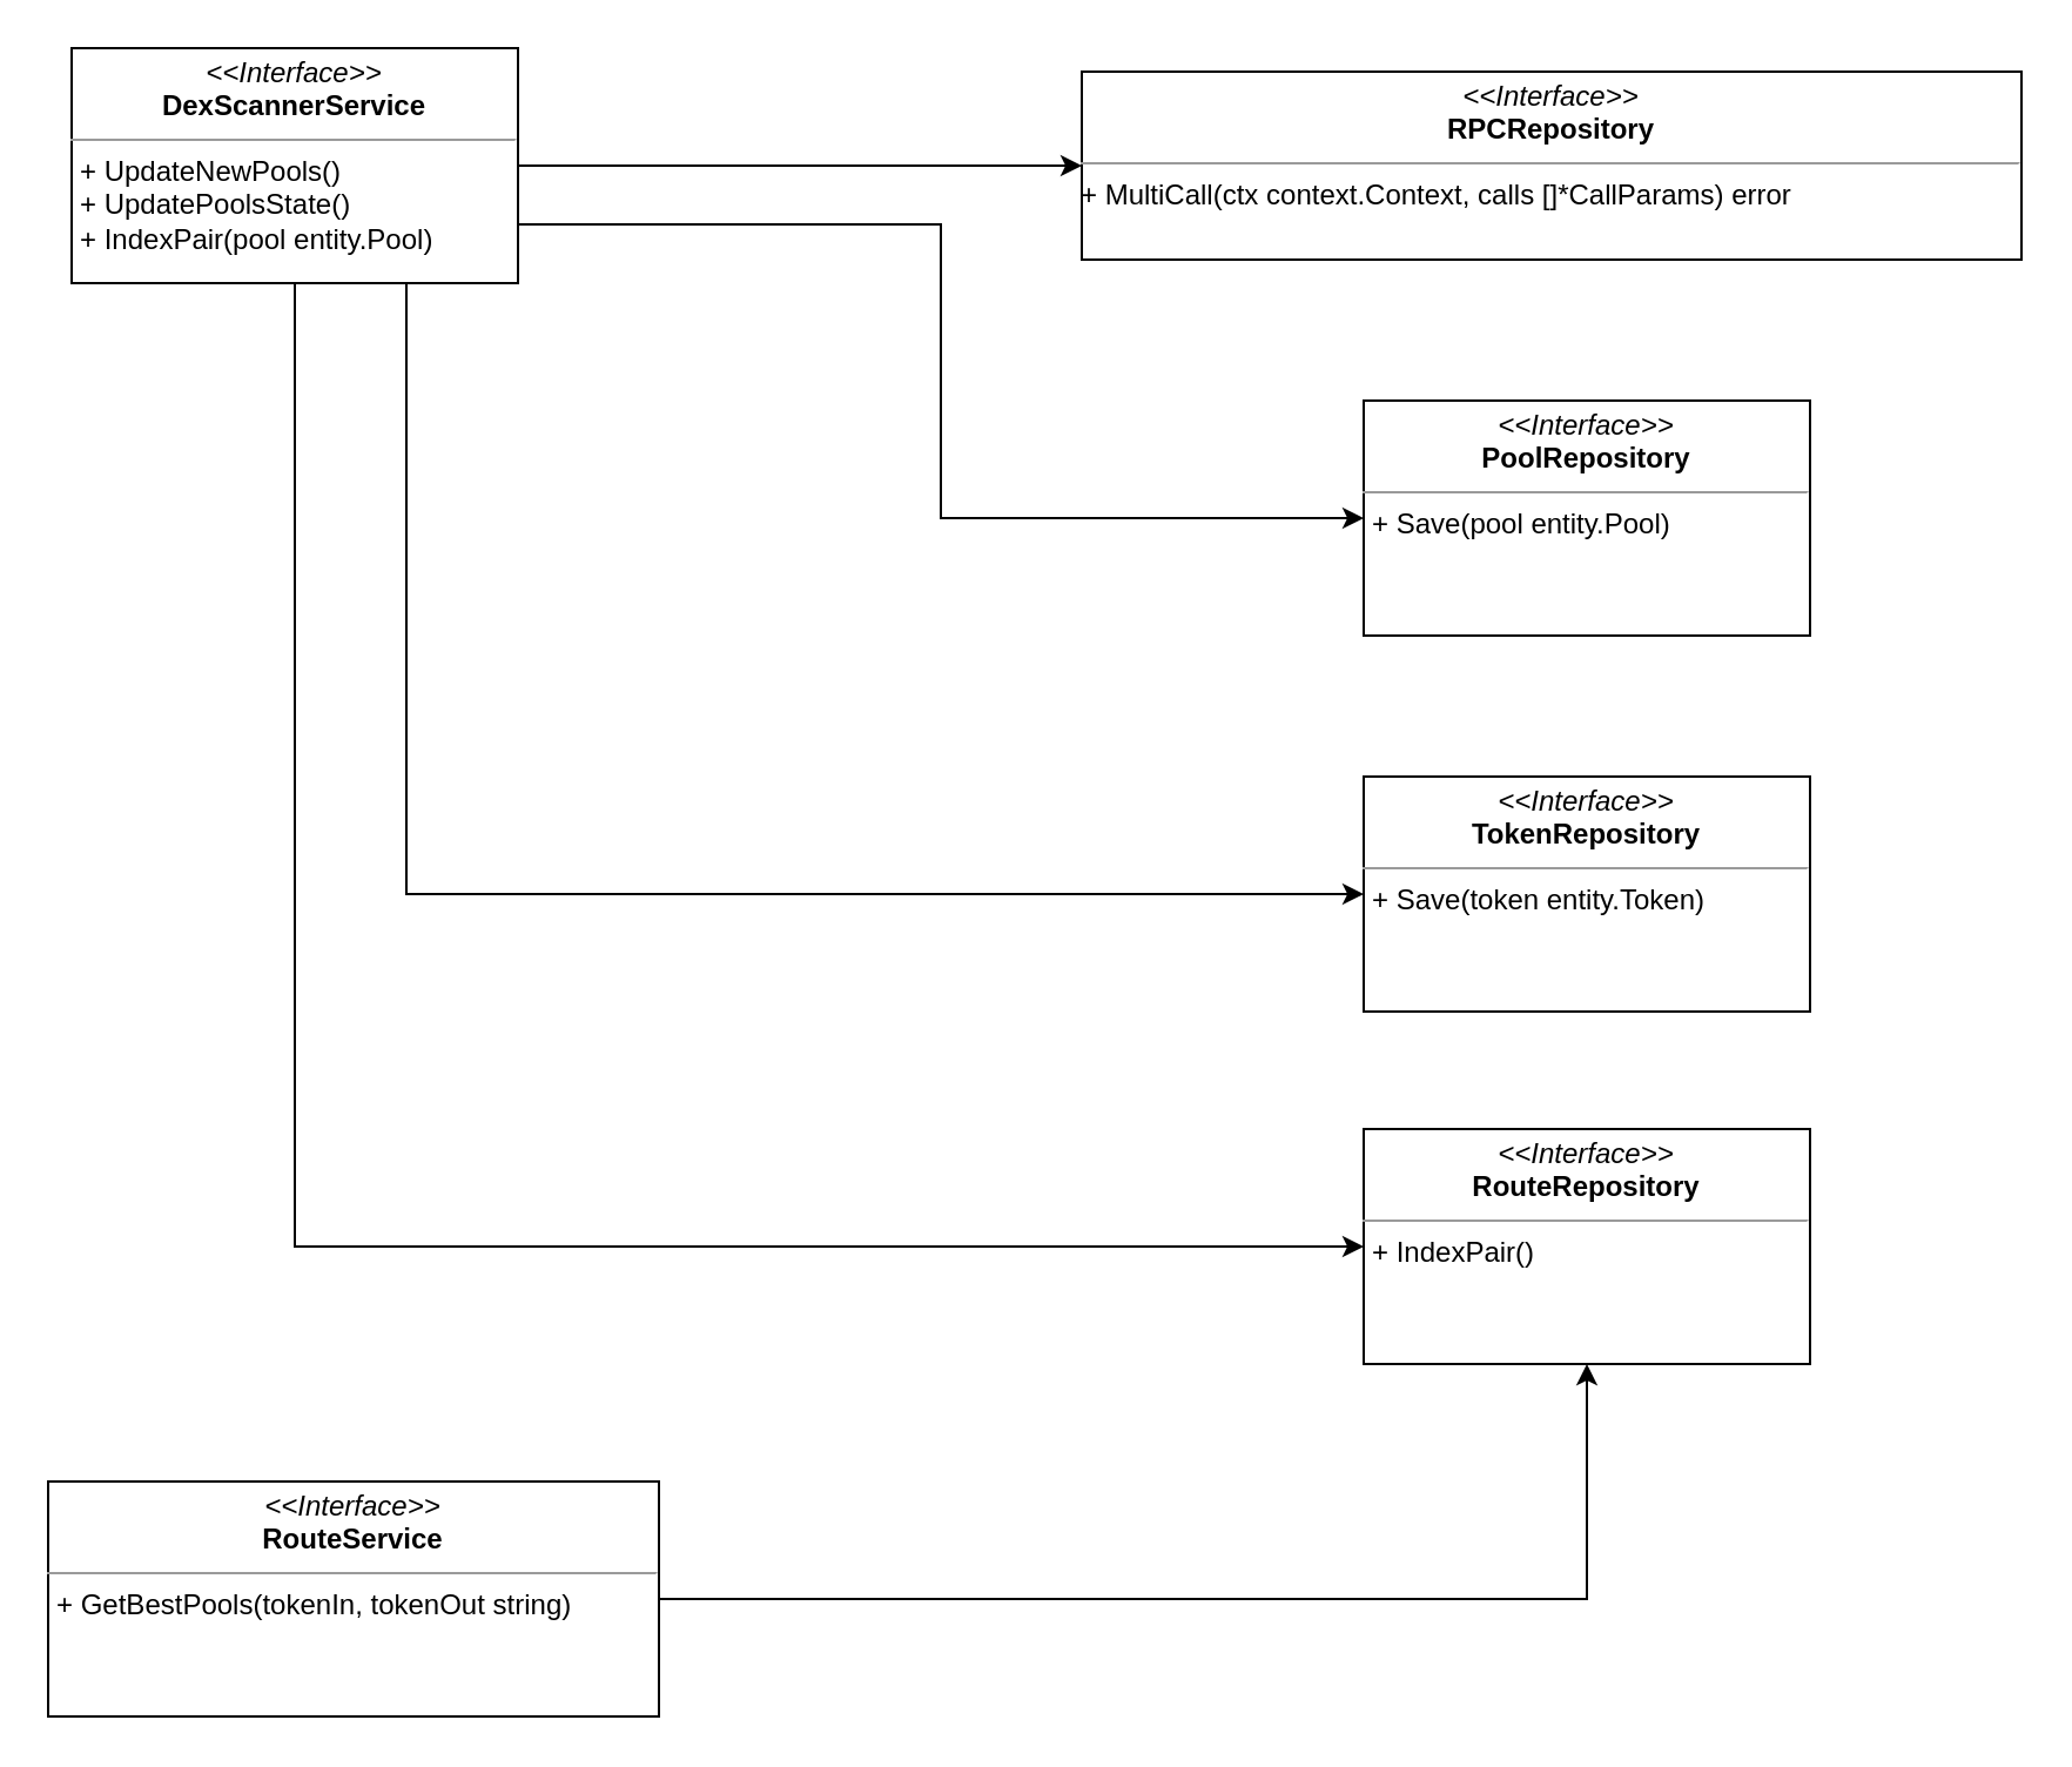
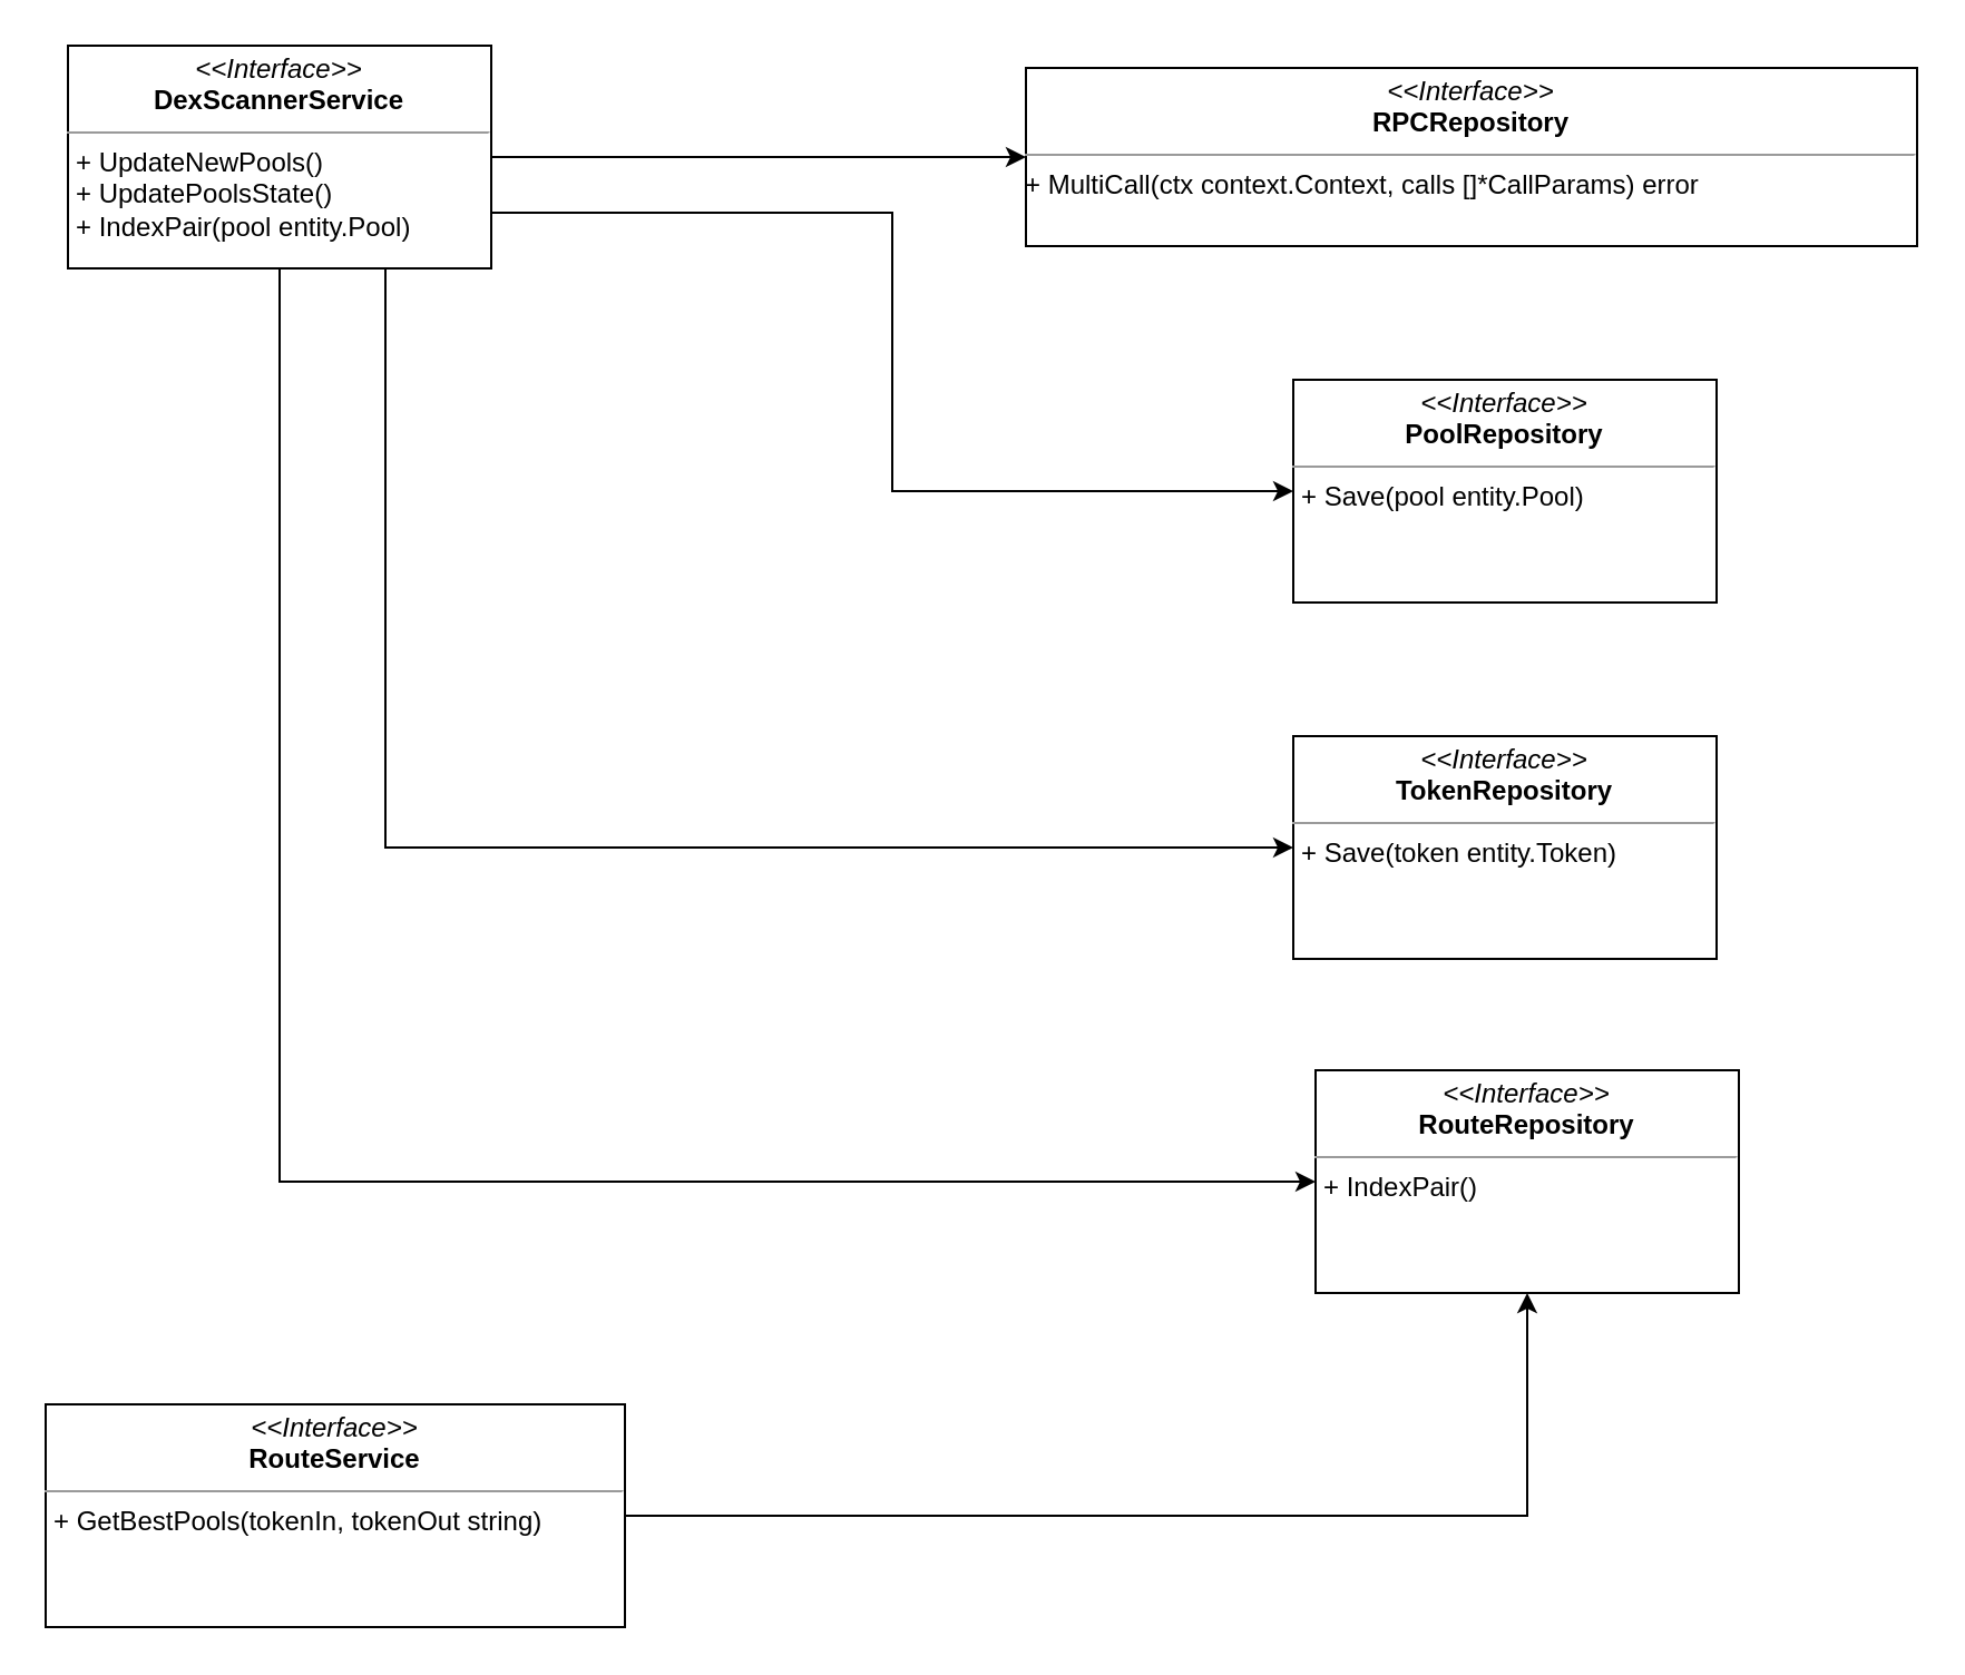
  <mxCell id="0" />
  <mxCell id="1" parent="0" />
  <mxCell id="2" style="edgeStyle=orthogonalEdgeStyle;rounded=0;orthogonalLoop=1;jettySize=auto;html=1;entryX=0;entryY=0.5;entryDx=0;entryDy=0;" edge="1" parent="1" source="6" target="7"><mxGeometry relative="1" as="geometry" /></mxCell>
  <mxCell id="3" style="edgeStyle=orthogonalEdgeStyle;rounded=0;orthogonalLoop=1;jettySize=auto;html=1;exitX=1;exitY=0.75;exitDx=0;exitDy=0;entryX=0;entryY=0.5;entryDx=0;entryDy=0;" edge="1" parent="1" source="6" target="8"><mxGeometry relative="1" as="geometry" /></mxCell>
  <mxCell id="4" style="edgeStyle=orthogonalEdgeStyle;rounded=0;orthogonalLoop=1;jettySize=auto;html=1;exitX=0.75;exitY=1;exitDx=0;exitDy=0;entryX=0;entryY=0.5;entryDx=0;entryDy=0;" edge="1" parent="1" source="6" target="9"><mxGeometry relative="1" as="geometry" /></mxCell>
  <mxCell id="5" style="edgeStyle=orthogonalEdgeStyle;rounded=0;orthogonalLoop=1;jettySize=auto;html=1;exitX=0.5;exitY=1;exitDx=0;exitDy=0;entryX=0;entryY=0.5;entryDx=0;entryDy=0;" edge="1" parent="1" source="6" target="10"><mxGeometry relative="1" as="geometry" /></mxCell>
  <mxCell id="6" value="&lt;p style=&quot;margin:0px;margin-top:4px;text-align:center;&quot;&gt;&lt;i&gt;&amp;lt;&amp;lt;Interface&amp;gt;&amp;gt;&lt;/i&gt;&lt;br&gt;&lt;b&gt;DexScannerService&lt;/b&gt;&lt;/p&gt;&lt;hr size=&quot;1&quot;&gt;&lt;p style=&quot;margin:0px;margin-left:4px;&quot;&gt;+ UpdateNewPools()&lt;br&gt;+ UpdatePoolsState()&lt;br&gt;+ IndexPair(pool entity.Pool)&lt;/p&gt;" style="verticalAlign=top;align=left;overflow=fill;fontSize=12;fontFamily=Helvetica;html=1;" vertex="1" parent="1"><mxGeometry x="30" y="20" width="190" height="100" as="geometry" /></mxCell>
  <mxCell id="7" value="&lt;p style=&quot;margin:0px;margin-top:4px;text-align:center;&quot;&gt;&lt;i&gt;&amp;lt;&amp;lt;Interface&amp;gt;&amp;gt;&lt;/i&gt;&lt;br&gt;&lt;b&gt;RPCRepository&lt;/b&gt;&lt;/p&gt;&lt;hr size=&quot;1&quot;&gt;&lt;p style=&quot;margin:0px;margin-left:4px;&quot;&gt;&lt;/p&gt;+ MultiCall(ctx context.Context, calls []*CallParams) error" style="verticalAlign=top;align=left;overflow=fill;fontSize=12;fontFamily=Helvetica;html=1;" vertex="1" parent="1"><mxGeometry x="460" y="30" width="400" height="80" as="geometry" /></mxCell>
  <mxCell id="8" value="&lt;p style=&quot;margin:0px;margin-top:4px;text-align:center;&quot;&gt;&lt;i&gt;&amp;lt;&amp;lt;Interface&amp;gt;&amp;gt;&lt;/i&gt;&lt;br&gt;&lt;b&gt;PoolRepository&lt;/b&gt;&lt;/p&gt;&lt;hr size=&quot;1&quot;&gt;&lt;p style=&quot;margin:0px;margin-left:4px;&quot;&gt;+ Save(pool entity.Pool)&lt;/p&gt;" style="verticalAlign=top;align=left;overflow=fill;fontSize=12;fontFamily=Helvetica;html=1;" vertex="1" parent="1"><mxGeometry x="580" y="170" width="190" height="100" as="geometry" /></mxCell>
  <mxCell id="9" value="&lt;p style=&quot;margin:0px;margin-top:4px;text-align:center;&quot;&gt;&lt;i&gt;&amp;lt;&amp;lt;Interface&amp;gt;&amp;gt;&lt;/i&gt;&lt;br&gt;&lt;b&gt;TokenRepository&lt;/b&gt;&lt;/p&gt;&lt;hr size=&quot;1&quot;&gt;&lt;p style=&quot;margin:0px;margin-left:4px;&quot;&gt;+ Save(token entity.Token)&lt;/p&gt;" style="verticalAlign=top;align=left;overflow=fill;fontSize=12;fontFamily=Helvetica;html=1;" vertex="1" parent="1"><mxGeometry x="580" y="330" width="190" height="100" as="geometry" /></mxCell>
- <mxCell id="10" value="&lt;p style=&quot;margin:0px;margin-top:4px;text-align:center;&quot;&gt;&lt;i&gt;&amp;lt;&amp;lt;Interface&amp;gt;&amp;gt;&lt;/i&gt;&lt;br&gt;&lt;b&gt;RouteRepository&lt;/b&gt;&lt;/p&gt;&lt;hr size=&quot;1&quot;&gt;&lt;p style=&quot;margin:0px;margin-left:4px;&quot;&gt;+ IndexPair()&lt;/p&gt;" style="verticalAlign=top;align=left;overflow=fill;fontSize=12;fontFamily=Helvetica;html=1;" vertex="1" parent="1"><mxGeometry x="580" y="480" width="190" height="100" as="geometry" /></mxCell>
+ <mxCell id="10" value="&lt;p style=&quot;margin:0px;margin-top:4px;text-align:center;&quot;&gt;&lt;i&gt;&amp;lt;&amp;lt;Interface&amp;gt;&amp;gt;&lt;/i&gt;&lt;br&gt;&lt;b&gt;RouteRepository&lt;/b&gt;&lt;/p&gt;&lt;hr size=&quot;1&quot;&gt;&lt;p style=&quot;margin:0px;margin-left:4px;&quot;&gt;+ IndexPair()&lt;/p&gt;" style="verticalAlign=top;align=left;overflow=fill;fontSize=12;fontFamily=Helvetica;html=1;" vertex="1" parent="1"><mxGeometry x="590" y="480" width="190" height="100" as="geometry" /></mxCell>
  <mxCell id="11" style="edgeStyle=orthogonalEdgeStyle;rounded=0;orthogonalLoop=1;jettySize=auto;html=1;entryX=0.5;entryY=1;entryDx=0;entryDy=0;" edge="1" parent="1" source="12" target="10"><mxGeometry relative="1" as="geometry" /></mxCell>
  <mxCell id="12" value="&lt;p style=&quot;margin:0px;margin-top:4px;text-align:center;&quot;&gt;&lt;i&gt;&amp;lt;&amp;lt;Interface&amp;gt;&amp;gt;&lt;/i&gt;&lt;br&gt;&lt;b&gt;RouteService&lt;/b&gt;&lt;/p&gt;&lt;hr size=&quot;1&quot;&gt;&lt;p style=&quot;margin:0px;margin-left:4px;&quot;&gt;+ GetBestPools(tokenIn, tokenOut string)&lt;/p&gt;" style="verticalAlign=top;align=left;overflow=fill;fontSize=12;fontFamily=Helvetica;html=1;" vertex="1" parent="1"><mxGeometry x="20" y="630" width="260" height="100" as="geometry" /></mxCell>
